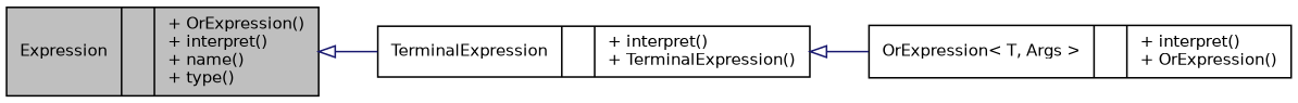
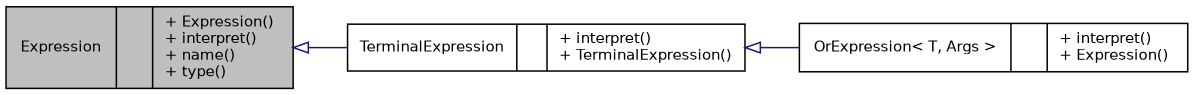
  digraph {
    rankdir=LR
    node [color=black fillcolor=white fontname=Helvetica fontsize=10 shape=record style=filled]
    edge [arrowtail=onormal color=midnightblue dir=back fontname=Helvetica fontsize=10 labelfontname=Helvetica labelfontsize=10 style=solid]
-   n1 [fillcolor=grey75 fontcolor=black height=0.2 label="{Expression\n||+ OrExpression()\l+ interpret()\l+ name()\l+ type()\l}" width=0.4]
+   n1 [fillcolor=grey75 fontcolor=black height=0.2 label="{Expression\n||+ Expression()\l+ interpret()\l+ name()\l+ type()\l}" width=0.4]
    n2 [height=0.2 label="{TerminalExpression\n||+ interpret()\l+ TerminalExpression()\l}" width=0.4]
-   n3 [height=0.2 label="{OrExpression\< T, Args \>\n||+ interpret()\l+ OrExpression()\l}" width=0.4]
+   n3 [height=0.2 label="{OrExpression\< T, Args \>\n||+ interpret()\l+ Expression()\l}" width=0.4]
    n1 -> n2
    n2 -> n3
  }
